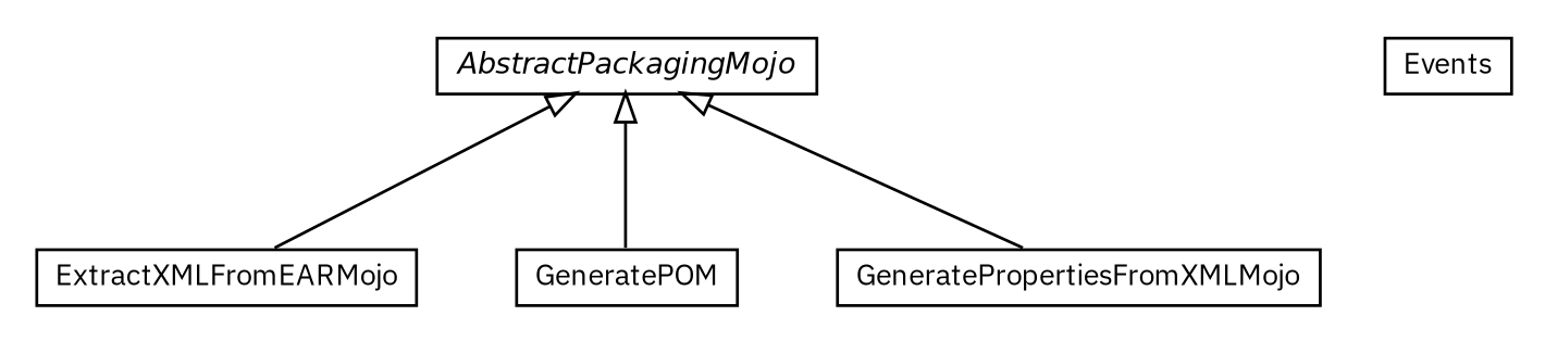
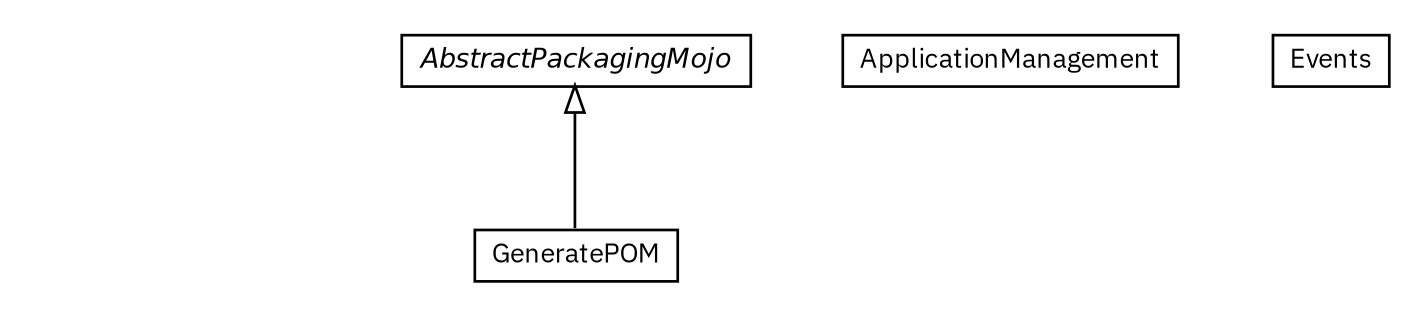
  digraph {
    fontname="IBM Plex Sans"
    nodesep=0.25
    ranksep=0.5
    node [fontcolor=black fontname="IBM Plex Sans" fontsize=10.0 shape=plaintext]
    edge [arrowtail=empty dir=back fontname="IBM Plex Sans" fontsize=10 headport=p labelfontname=Helvetica labelfontsize=10 tailport=p]
-   n1 [label=<<table title="fr.fastconnect.factory.tibco.bw.maven.packaging.ExtractXMLFromEARMojo" border="0" cellborder="1" cellspacing="0" cellpadding="2" port="p" href="./ExtractXMLFromEARMojo.html"> 		<tr><td><table border="0" cellspacing="0" cellpadding="1"> <tr><td align="center" balign="center"> ExtractXMLFromEARMojo </td></tr> 		</table></td></tr> 		</table>>]
    n2 [label=<<table title="fr.fastconnect.factory.tibco.bw.maven.packaging.GeneratePOM" border="0" cellborder="1" cellspacing="0" cellpadding="2" port="p" href="./GeneratePOM.html"> 		<tr><td><table border="0" cellspacing="0" cellpadding="1"> <tr><td align="center" balign="center"> GeneratePOM </td></tr> 		</table></td></tr> 		</table>>]
-   n4 [label=<<table title="fr.fastconnect.factory.tibco.bw.maven.packaging.GeneratePropertiesFromXMLMojo" border="0" cellborder="1" cellspacing="0" cellpadding="2" port="p" href="./GeneratePropertiesFromXMLMojo.html"> 		<tr><td><table border="0" cellspacing="0" cellpadding="1"> <tr><td align="center" balign="center"> GeneratePropertiesFromXMLMojo </td></tr> 		</table></td></tr> 		</table>>]
+   n3 [label=<<table title="fr.fastconnect.factory.tibco.bw.maven.packaging.ApplicationManagement" border="0" cellborder="1" cellspacing="0" cellpadding="2" port="p" href="./ApplicationManagement.html"> 		<tr><td><table border="0" cellspacing="0" cellpadding="1"> <tr><td align="center" balign="center"> ApplicationManagement </td></tr> 		</table></td></tr> 		</table>>]
    n5 [label=<<table title="fr.fastconnect.factory.tibco.bw.maven.packaging.AbstractPackagingMojo" border="0" cellborder="1" cellspacing="0" cellpadding="2" port="p" href="./AbstractPackagingMojo.html"> 		<tr><td><table border="0" cellspacing="0" cellpadding="1"> <tr><td align="center" balign="center"><font face="Helvetica-Oblique"> AbstractPackagingMojo </font></td></tr> 		</table></td></tr> 		</table>>]
    n6 [label=<<table title="fr.fastconnect.factory.tibco.bw.maven.packaging.Events" border="0" cellborder="1" cellspacing="0" cellpadding="2" port="p" href="./Events.html"> 		<tr><td><table border="0" cellspacing="0" cellpadding="1"> <tr><td align="center" balign="center"> Events </td></tr> 		</table></td></tr> 		</table>>]
-   n5 -> n1
    n5 -> n2
-   n5 -> n4
  }
